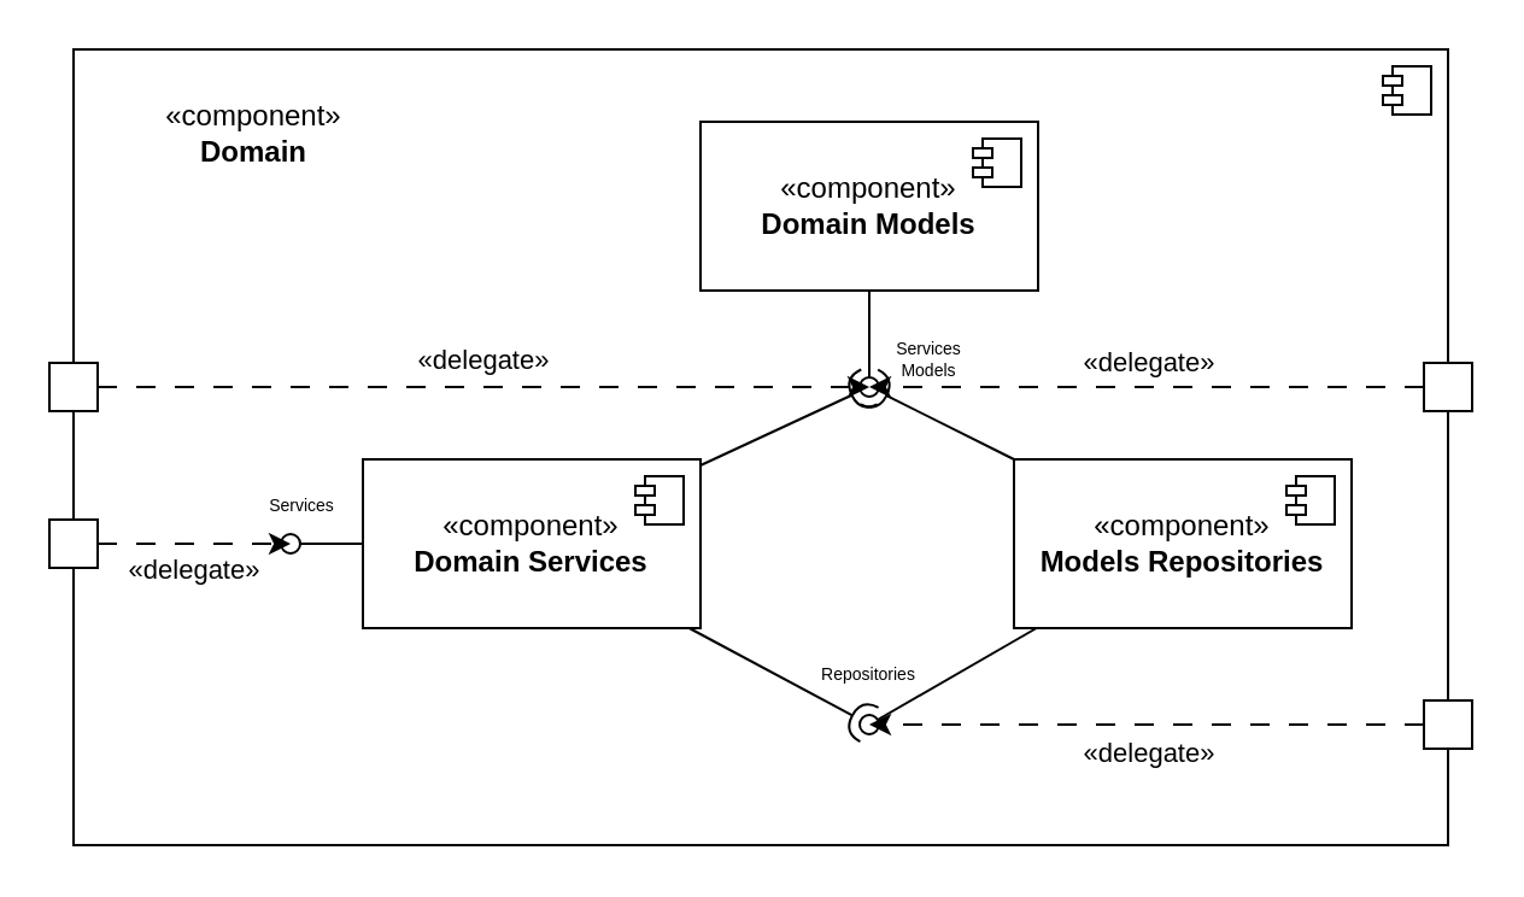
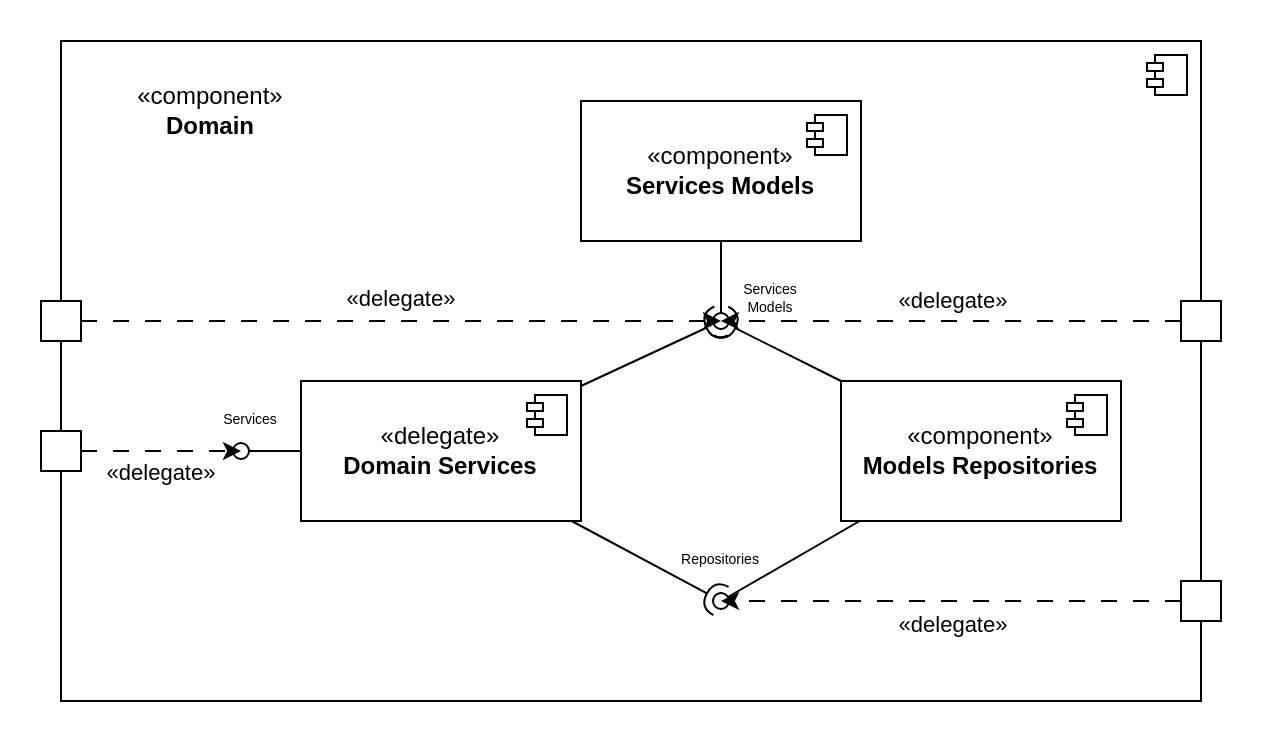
  <mxCell id="0" />
  <mxCell id="1" parent="0" />
  <mxCell id="2" value="" style="html=1;dropTarget=0;whiteSpace=wrap;" vertex="1" parent="1"><mxGeometry x="30" y="20" width="570" height="330" as="geometry" /></mxCell>
  <mxCell id="3" value="" style="shape=module;jettyWidth=8;jettyHeight=4;" vertex="1" parent="2"><mxGeometry x="1" width="20" height="20" relative="1" as="geometry"><mxPoint x="-27" y="7" as="offset" /></mxGeometry></mxCell>
- <mxCell id="4" value="«component»&lt;br&gt;&lt;b&gt;Domain Models&lt;/b&gt;" style="html=1;dropTarget=0;whiteSpace=wrap;" vertex="1" parent="1"><mxGeometry x="290" y="50" width="140" height="70" as="geometry" /></mxCell>
+ <mxCell id="4" value="«component»&lt;br&gt;&lt;b&gt;Services Models&lt;/b&gt;" style="html=1;dropTarget=0;whiteSpace=wrap;" vertex="1" parent="1"><mxGeometry x="290" y="50" width="140" height="70" as="geometry" /></mxCell>
  <mxCell id="5" value="" style="shape=module;jettyWidth=8;jettyHeight=4;" vertex="1" parent="4"><mxGeometry x="1" width="20" height="20" relative="1" as="geometry"><mxPoint x="-27" y="7" as="offset" /></mxGeometry></mxCell>
  <mxCell id="6" value="" style="html=1;verticalAlign=bottom;labelBackgroundColor=none;endArrow=oval;endFill=0;endSize=8;rounded=0;" edge="1" parent="1" source="4"><mxGeometry width="160" relative="1" as="geometry"><mxPoint x="384" y="160" as="sourcePoint" /><mxPoint x="360" y="160" as="targetPoint" /></mxGeometry></mxCell>
  <mxCell id="7" value="Services Models" style="text;html=1;align=center;verticalAlign=middle;whiteSpace=wrap;rounded=0;fontSize=7;" vertex="1" parent="1"><mxGeometry x="365" y="134" width="40" height="30" as="geometry" /></mxCell>
- <mxCell id="8" value="&lt;div&gt;«component»&lt;b&gt;&lt;br&gt;&lt;/b&gt;&lt;/div&gt;&lt;div&gt;&lt;b&gt;Domain Services&lt;/b&gt;&lt;/div&gt;" style="html=1;dropTarget=0;whiteSpace=wrap;" vertex="1" parent="1"><mxGeometry x="150" y="190" width="140" height="70" as="geometry" /></mxCell>
+ <mxCell id="8" value="&lt;div&gt;«delegate»&lt;b&gt;&lt;br&gt;&lt;/b&gt;&lt;/div&gt;&lt;div&gt;&lt;b&gt;Domain Services&lt;/b&gt;&lt;/div&gt;" style="html=1;dropTarget=0;whiteSpace=wrap;" vertex="1" parent="1"><mxGeometry x="150" y="190" width="140" height="70" as="geometry" /></mxCell>
  <mxCell id="9" value="" style="shape=module;jettyWidth=8;jettyHeight=4;" vertex="1" parent="8"><mxGeometry x="1" width="20" height="20" relative="1" as="geometry"><mxPoint x="-27" y="7" as="offset" /></mxGeometry></mxCell>
  <mxCell id="10" value="&lt;div&gt;«component»&lt;b&gt;&lt;br&gt;&lt;/b&gt;&lt;/div&gt;&lt;div&gt;&lt;b&gt;Models Repositories&lt;/b&gt;&lt;/div&gt;" style="html=1;dropTarget=0;whiteSpace=wrap;" vertex="1" parent="1"><mxGeometry x="420" y="190" width="140" height="70" as="geometry" /></mxCell>
  <mxCell id="11" value="" style="shape=module;jettyWidth=8;jettyHeight=4;" vertex="1" parent="10"><mxGeometry x="1" width="20" height="20" relative="1" as="geometry"><mxPoint x="-27" y="7" as="offset" /></mxGeometry></mxCell>
  <mxCell id="12" value="" style="html=1;verticalAlign=bottom;labelBackgroundColor=none;endArrow=oval;endFill=0;endSize=8;rounded=0;" edge="1" parent="1" source="10"><mxGeometry width="160" relative="1" as="geometry"><mxPoint x="370" y="130" as="sourcePoint" /><mxPoint x="360" y="300" as="targetPoint" /></mxGeometry></mxCell>
  <mxCell id="13" value="" style="rounded=0;orthogonalLoop=1;jettySize=auto;html=1;endArrow=halfCircle;endFill=0;endSize=6;strokeWidth=1;sketch=0;fontSize=12;curved=1;" edge="1" parent="1" source="8"><mxGeometry relative="1" as="geometry"><mxPoint x="375" y="195" as="sourcePoint" /><mxPoint x="360" y="300" as="targetPoint" /></mxGeometry></mxCell>
  <mxCell id="14" value="Repositories" style="text;html=1;align=center;verticalAlign=middle;whiteSpace=wrap;rounded=0;fontSize=7;" vertex="1" parent="1"><mxGeometry x="335" y="270" width="50" height="20" as="geometry" /></mxCell>
  <mxCell id="15" value="" style="rounded=0;orthogonalLoop=1;jettySize=auto;html=1;endArrow=halfCircle;endFill=0;endSize=6;strokeWidth=1;sketch=0;fontSize=12;curved=1;" edge="1" parent="1" source="8"><mxGeometry relative="1" as="geometry"><mxPoint x="300" y="235" as="sourcePoint" /><mxPoint x="360" y="160" as="targetPoint" /></mxGeometry></mxCell>
  <mxCell id="16" value="" style="rounded=0;orthogonalLoop=1;jettySize=auto;html=1;endArrow=halfCircle;endFill=0;endSize=6;strokeWidth=1;sketch=0;fontSize=12;curved=1;" edge="1" parent="1" source="10"><mxGeometry relative="1" as="geometry"><mxPoint x="300" y="203" as="sourcePoint" /><mxPoint x="360" y="160" as="targetPoint" /></mxGeometry></mxCell>
  <mxCell id="17" value="" style="html=1;verticalAlign=bottom;labelBackgroundColor=none;endArrow=oval;endFill=0;endSize=8;rounded=0;" edge="1" parent="1" source="8"><mxGeometry width="160" relative="1" as="geometry"><mxPoint x="439" y="270" as="sourcePoint" /><mxPoint x="120" y="225" as="targetPoint" /></mxGeometry></mxCell>
  <mxCell id="18" value="Services" style="text;html=1;align=center;verticalAlign=middle;whiteSpace=wrap;rounded=0;fontSize=7;" vertex="1" parent="1"><mxGeometry x="100" y="200" width="50" height="20" as="geometry" /></mxCell>
  <mxCell id="19" value="&lt;div&gt;«delegate»&lt;b&gt;&lt;br&gt;&lt;/b&gt;&lt;/div&gt;" style="edgeStyle=orthogonalEdgeStyle;rounded=0;orthogonalLoop=1;jettySize=auto;html=1;dashed=1;dashPattern=8 8;spacingTop=22;" edge="1" parent="1" source="20"><mxGeometry relative="1" as="geometry"><mxPoint x="120" y="225" as="targetPoint" /></mxGeometry></mxCell>
  <mxCell id="20" value="" style="html=1;rounded=0;" vertex="1" parent="1"><mxGeometry x="20" y="215" width="20" height="20" as="geometry" /></mxCell>
  <mxCell id="21" value="" style="html=1;rounded=0;" vertex="1" parent="1"><mxGeometry x="590" y="290" width="20" height="20" as="geometry" /></mxCell>
  <mxCell id="22" value="&lt;div&gt;«delegate»&lt;b&gt;&lt;br&gt;&lt;/b&gt;&lt;/div&gt;" style="edgeStyle=orthogonalEdgeStyle;rounded=0;orthogonalLoop=1;jettySize=auto;html=1;dashed=1;dashPattern=8 8;spacingTop=22;" edge="1" parent="1" source="21"><mxGeometry relative="1" as="geometry"><mxPoint x="360" y="300" as="targetPoint" /><mxPoint x="550" y="435" as="sourcePoint" /></mxGeometry></mxCell>
  <mxCell id="23" value="&lt;div&gt;«component»&lt;b&gt;&lt;br&gt;&lt;/b&gt;&lt;/div&gt;&lt;div&gt;&lt;b&gt;Domain&lt;/b&gt;&lt;/div&gt;" style="text;html=1;align=center;verticalAlign=middle;whiteSpace=wrap;rounded=0;" vertex="1" parent="1"><mxGeometry x="50" y="30" width="110" height="50" as="geometry" /></mxCell>
  <mxCell id="24" value="" style="html=1;rounded=0;" vertex="1" parent="1"><mxGeometry x="20" y="150" width="20" height="20" as="geometry" /></mxCell>
  <mxCell id="25" value="" style="html=1;rounded=0;" vertex="1" parent="1"><mxGeometry x="590" y="150" width="20" height="20" as="geometry" /></mxCell>
  <mxCell id="26" value="&lt;div&gt;«delegate»&lt;b&gt;&lt;br&gt;&lt;/b&gt;&lt;/div&gt;" style="edgeStyle=orthogonalEdgeStyle;rounded=0;orthogonalLoop=1;jettySize=auto;html=1;dashed=1;dashPattern=8 8;spacingTop=0;spacingBottom=22;" edge="1" parent="1" source="25"><mxGeometry relative="1" as="geometry"><mxPoint x="360" y="160" as="targetPoint" /><mxPoint x="600" y="310" as="sourcePoint" /></mxGeometry></mxCell>
  <mxCell id="27" value="&lt;div&gt;«delegate»&lt;b&gt;&lt;br&gt;&lt;/b&gt;&lt;/div&gt;" style="edgeStyle=orthogonalEdgeStyle;rounded=0;orthogonalLoop=1;jettySize=auto;html=1;dashed=1;dashPattern=8 8;spacingTop=0;spacingBottom=22;" edge="1" parent="1" source="24"><mxGeometry relative="1" as="geometry"><mxPoint x="360" y="160" as="targetPoint" /><mxPoint x="600" y="170" as="sourcePoint" /></mxGeometry></mxCell>
